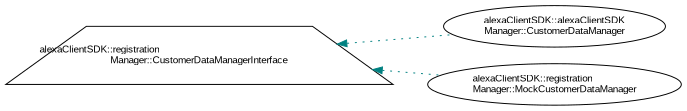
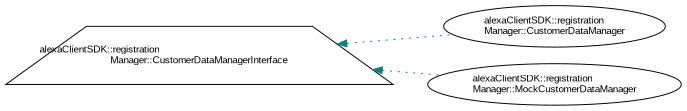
  digraph {
    rankdir=LR
    fontname="Liberation Sans"
    node [color=black fillcolor=white fontname="Liberation Sans" fontsize=10 shape=ellipse style=filled]
    edge [color=teal dir=back fontname="Liberation Sans" fontsize=10 labelfontname=Helvetica labelfontsize=10 style=dotted]
    n1 [height=0.2 label="alexaClientSDK::registration\lManager::CustomerDataManagerInterface" shape=trapezium width=0.4]
-   n2 [height=0.2 label="alexaClientSDK::alexaClientSDK\lManager::CustomerDataManager" width=0.4]
+   n2 [height=0.2 label="alexaClientSDK::registration\lManager::CustomerDataManager" width=0.4]
    n3 [height=0.2 label="alexaClientSDK::registration\lManager::MockCustomerDataManager" width=0.4]
    n1 -> n2
    n1 -> n3
  }
